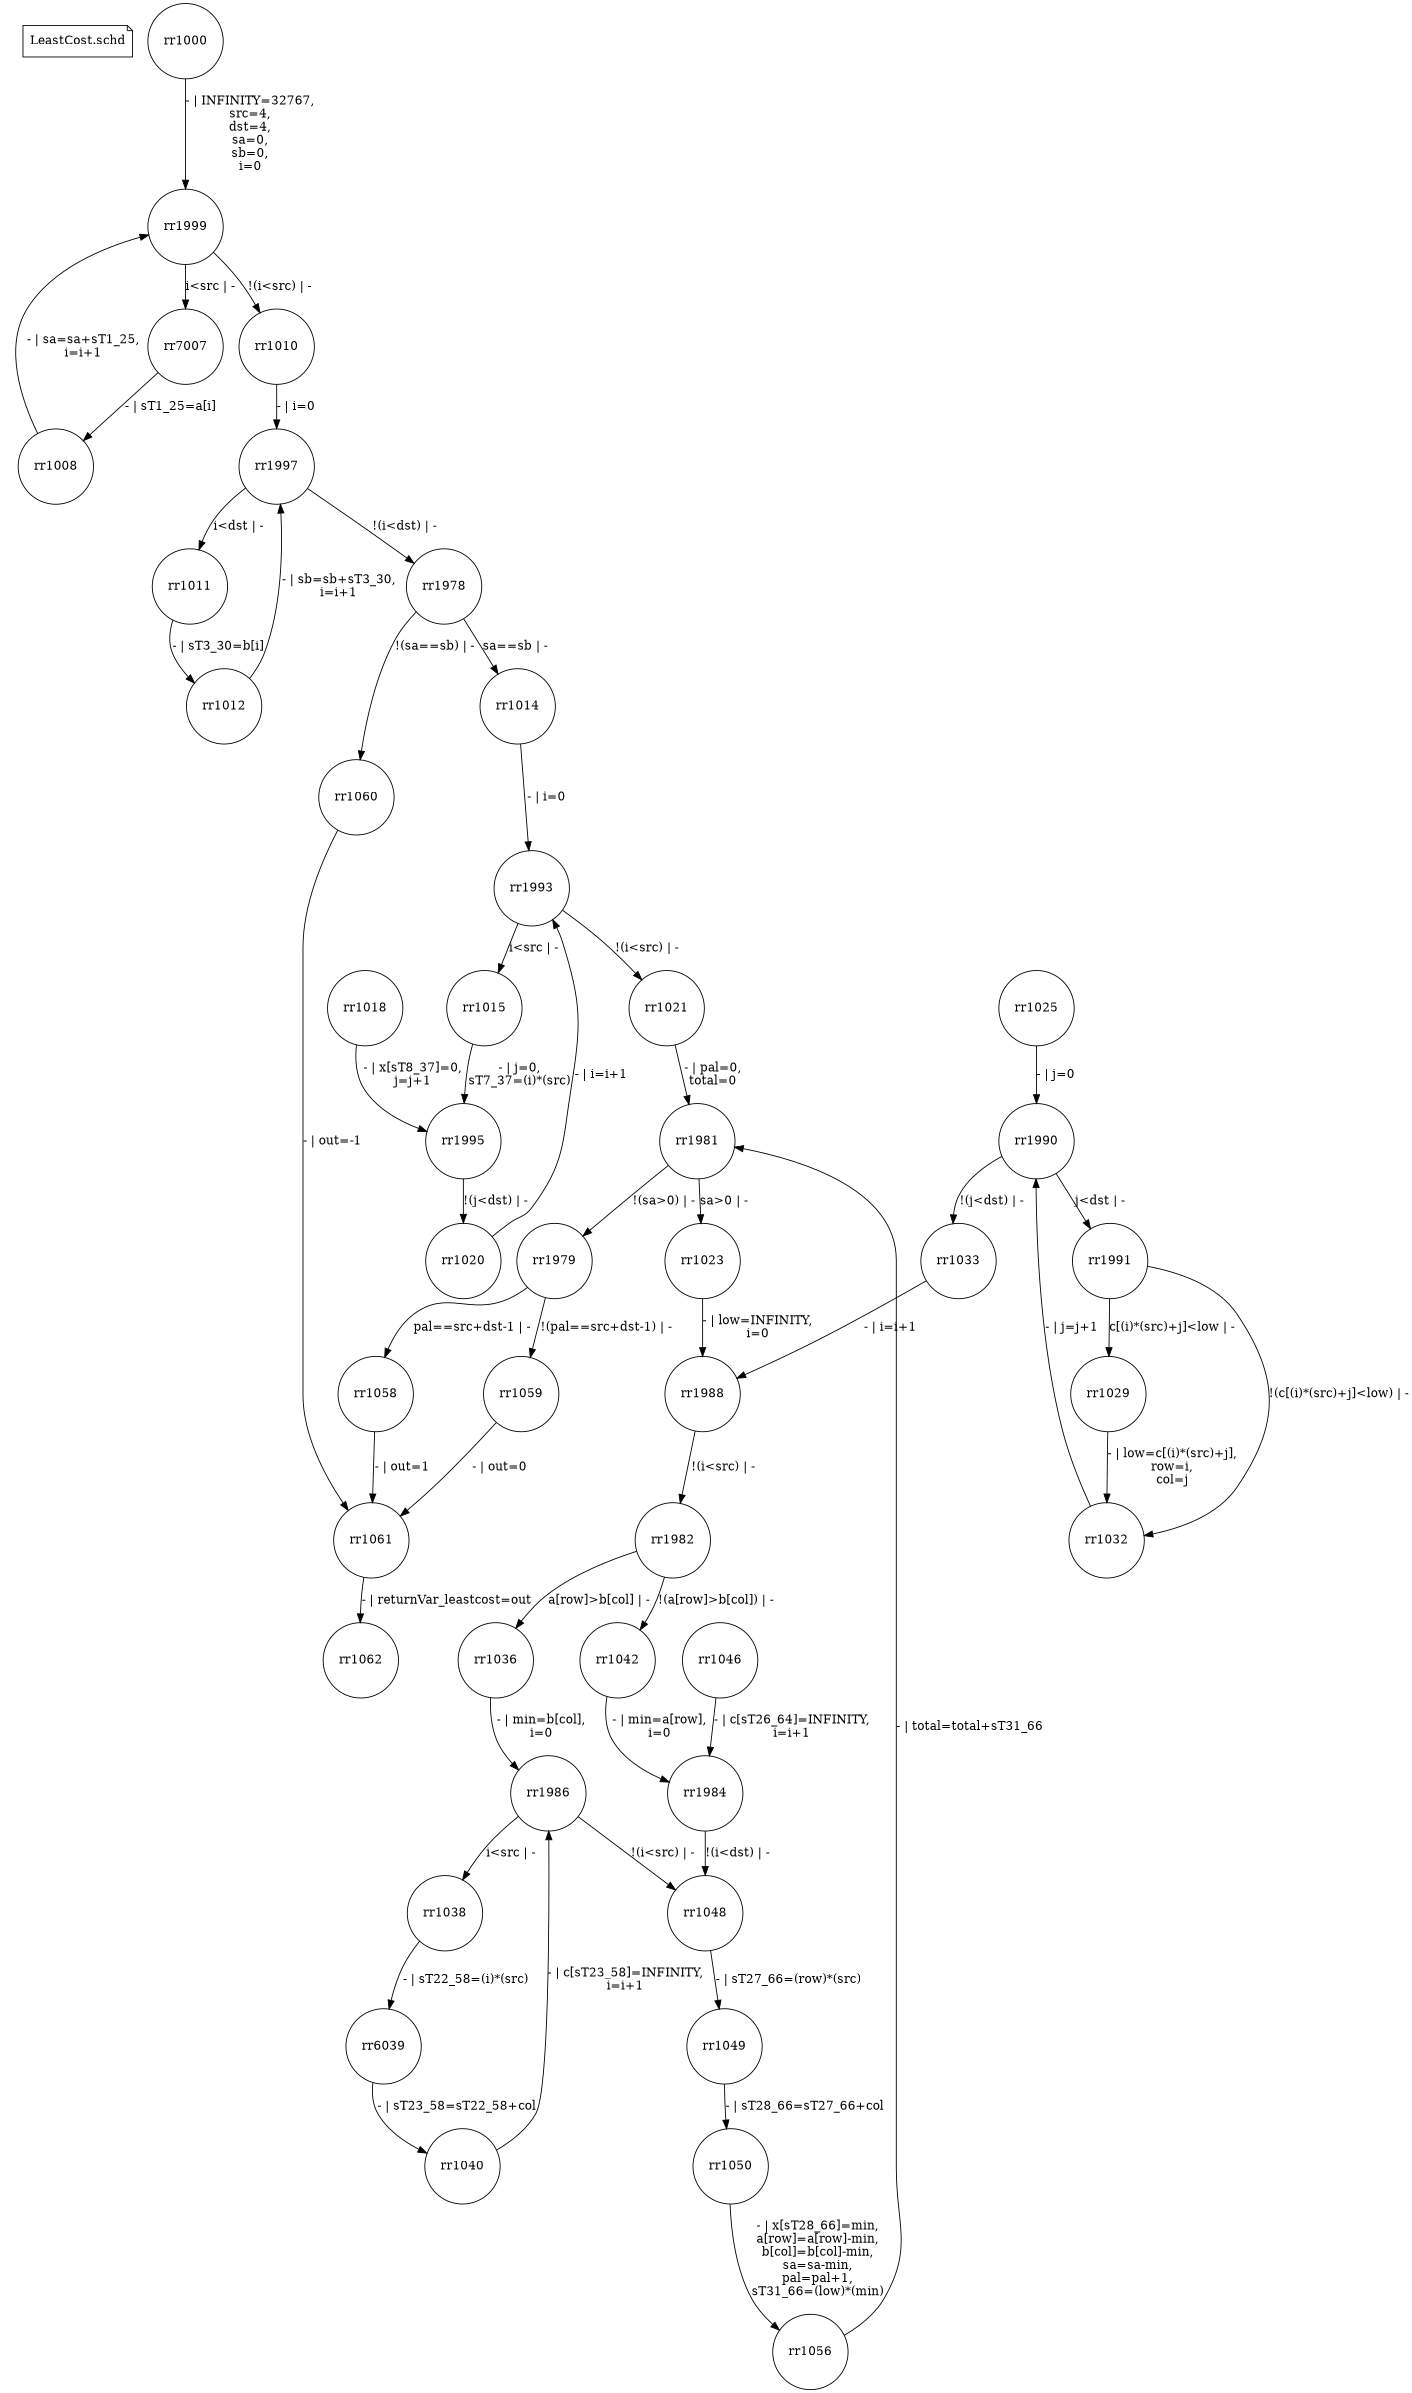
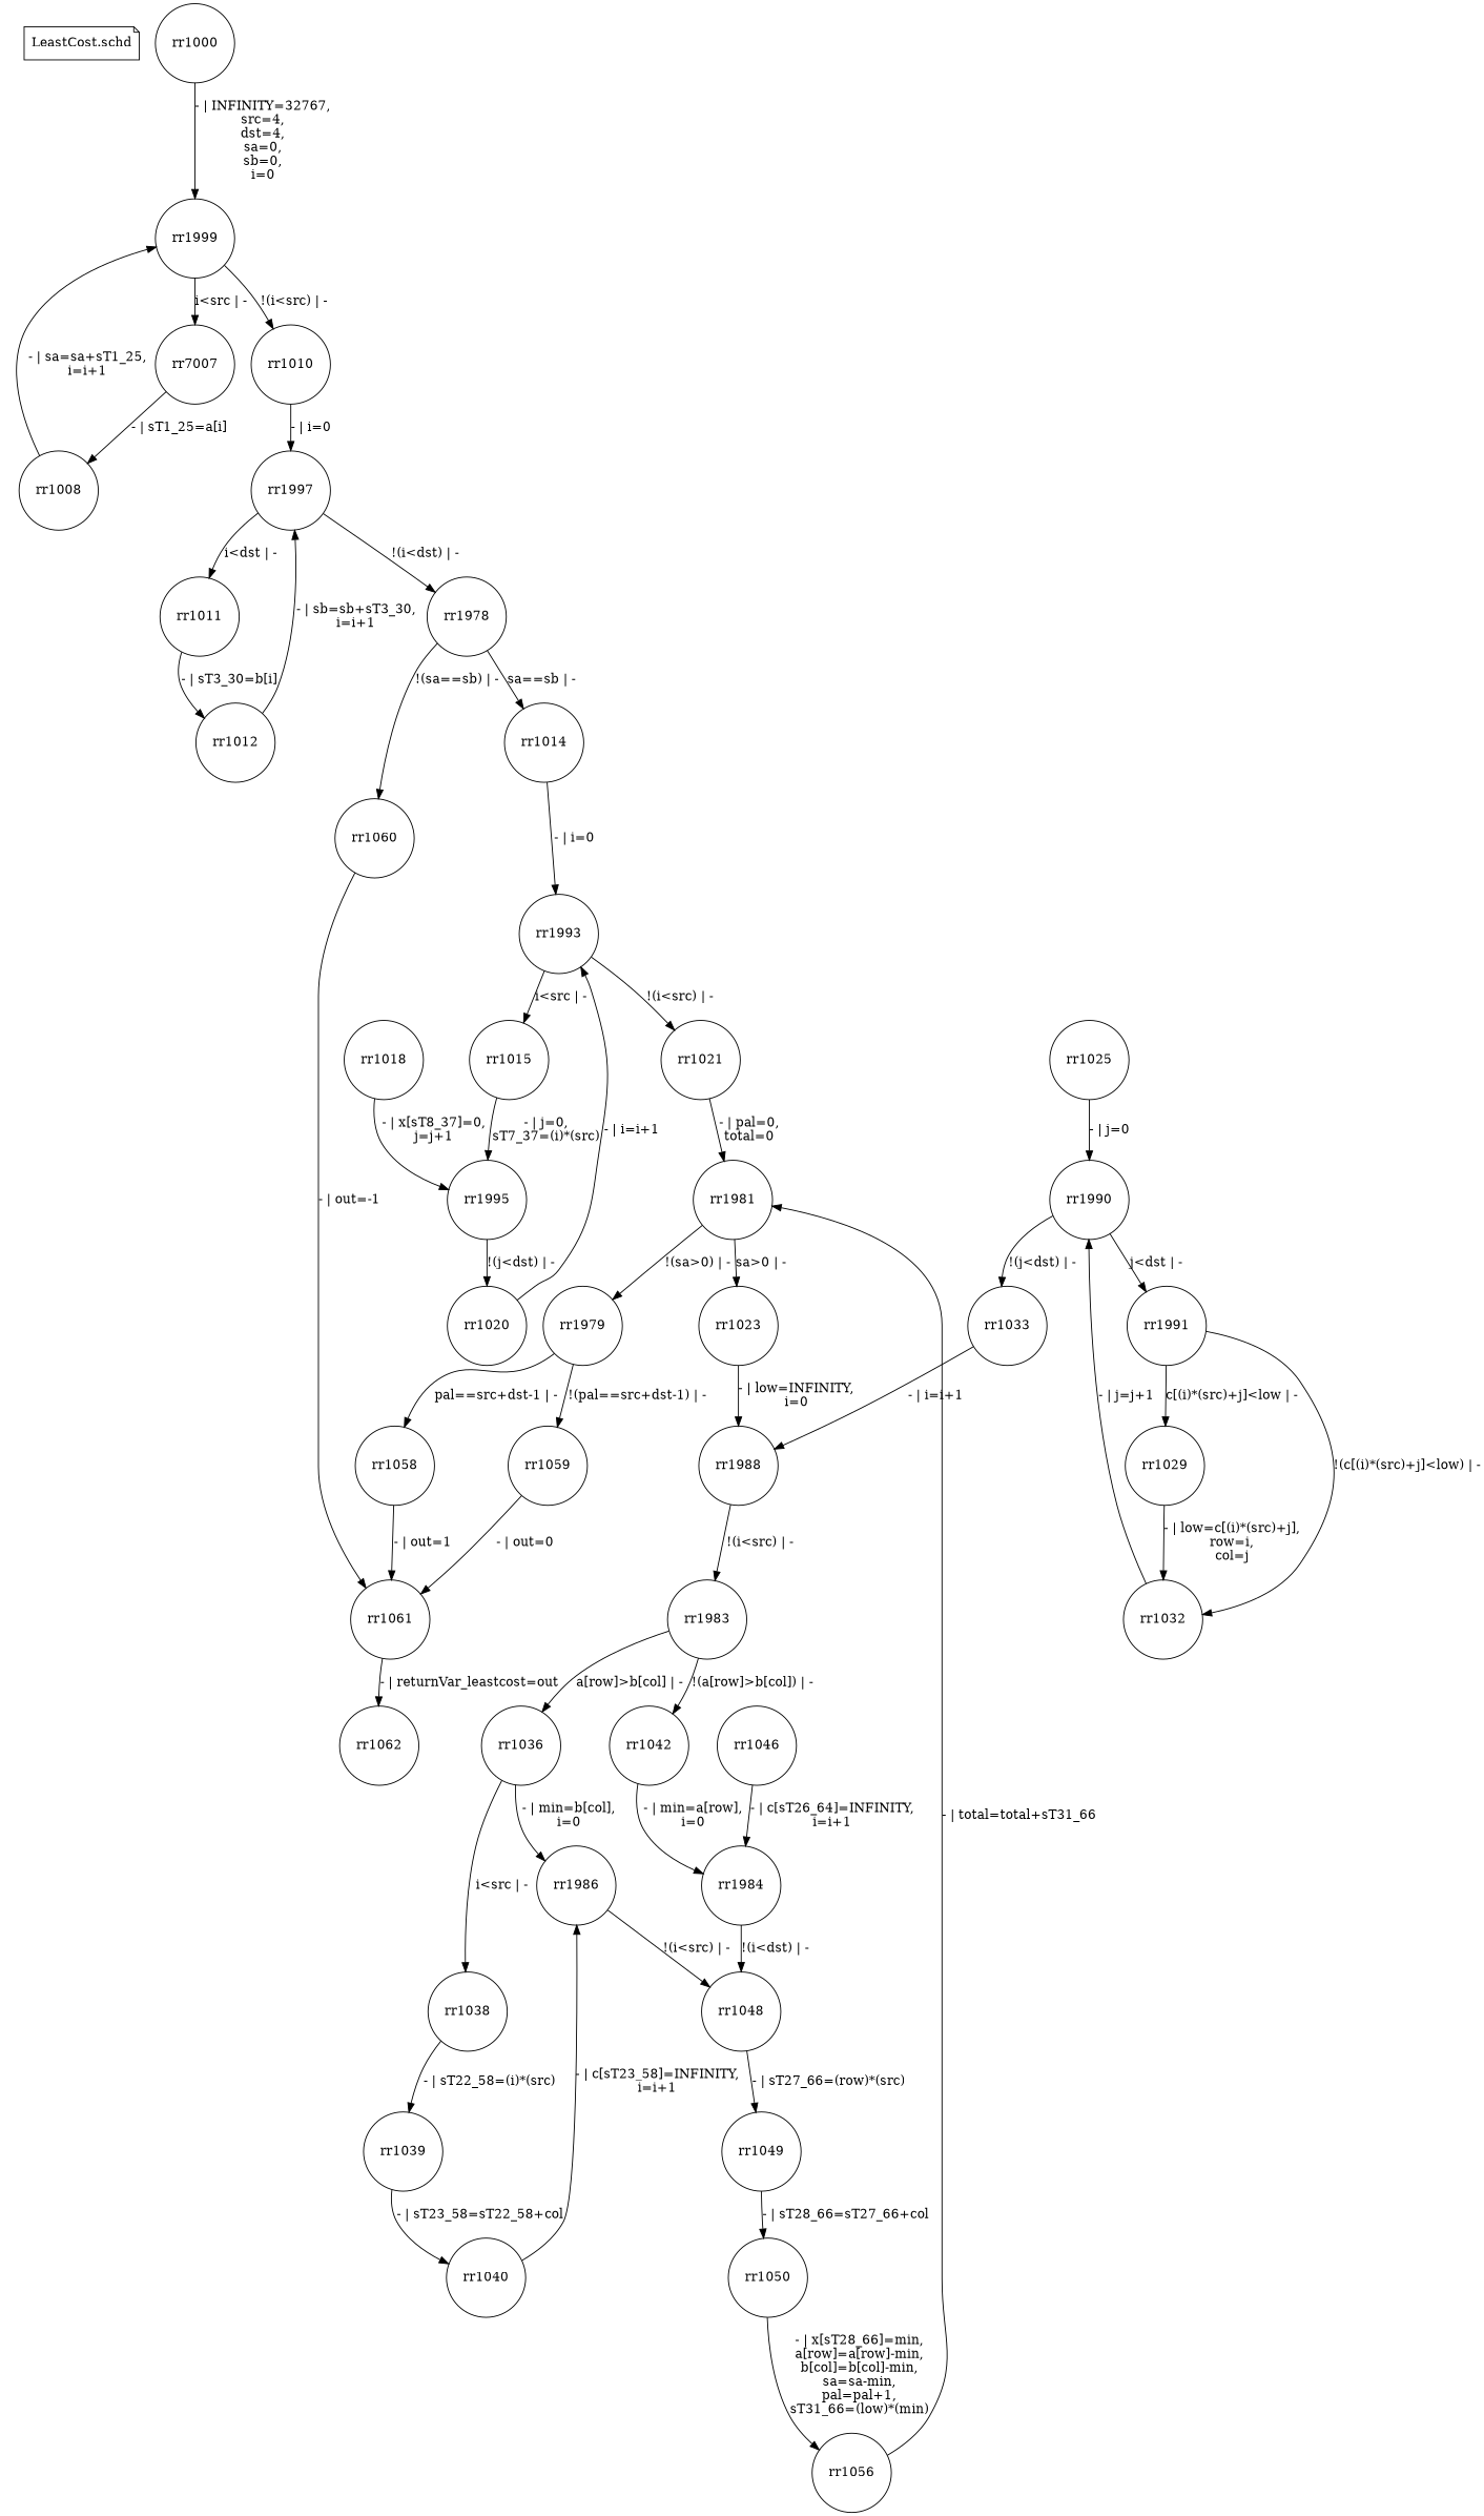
  digraph {
    node [shape=circle]
    "LeastCost.schd" [shape=note]
    rr1000
    rr1999
    n4 [label=rr7007]
    rr1010
    rr1008
    rr1997
    rr1011
    rr1978
    rr1012
    rr1014
    rr1060
    rr1993
    rr1015
    rr1021
    rr1995
    rr1981
    rr1020
    rr1018
    rr1023
    rr1979
    rr1988
    rr1058
    rr1059
-   rr1982
+   rr1982 [label=rr1983]
    rr1025
    rr1990
    rr1036
    rr1042
    rr1033
    rr1991
    rr1029
    rr1032
    rr1986
    rr1038
    rr1048
-   rr1039 [label=rr6039]
+   rr1039
    rr1049
    rr1040
    rr1984
    rr1046
    rr1050
    rr1056
    rr1061
    rr1062
    rr1000 -> rr1999 [label="- | INFINITY=32767,\nsrc=4,\ndst=4,\nsa=0,\nsb=0,\ni=0"]
    rr1999 -> n4 [label="i<src | -"]
    rr1999 -> rr1010 [label="!(i<src) | -"]
    n4 -> rr1008 [label="- | sT1_25=a[i]"]
    rr1010 -> rr1997 [label="- | i=0"]
    rr1008 -> rr1999 [label="- | sa=sa+sT1_25,\ni=i+1"]
    rr1997 -> rr1011 [label="i<dst | -"]
    rr1997 -> rr1978 [label="!(i<dst) | -"]
    rr1011 -> rr1012 [label="- | sT3_30=b[i]"]
    rr1978 -> rr1014 [label="sa==sb | -"]
    rr1978 -> rr1060 [label="!(sa==sb) | -"]
    rr1012 -> rr1997 [label="- | sb=sb+sT3_30,\ni=i+1"]
    rr1014 -> rr1993 [label="- | i=0"]
    rr1060 -> rr1061 [label="- | out=-1"]
    rr1993 -> rr1015 [label="i<src | -"]
    rr1993 -> rr1021 [label="!(i<src) | -"]
    rr1015 -> rr1995 [label="- | j=0,\nsT7_37=(i)*(src)"]
    rr1021 -> rr1981 [label="- | pal=0,\ntotal=0"]
    rr1995 -> rr1020 [label="!(j<dst) | -"]
    rr1981 -> rr1023 [label="sa>0 | -"]
    rr1981 -> rr1979 [label="!(sa>0) | -"]
    rr1020 -> rr1993 [label="- | i=i+1"]
    rr1018 -> rr1995 [label="- | x[sT8_37]=0,\nj=j+1"]
    rr1023 -> rr1988 [label="- | low=INFINITY,\ni=0"]
    rr1979 -> rr1058 [label="pal==src+dst-1 | -"]
    rr1979 -> rr1059 [label="!(pal==src+dst-1) | -"]
    rr1988 -> rr1982 [label="!(i<src) | -"]
    rr1058 -> rr1061 [label="- | out=1"]
    rr1059 -> rr1061 [label="- | out=0"]
    rr1982 -> rr1036 [label="a[row]>b[col] | -"]
    rr1982 -> rr1042 [label="!(a[row]>b[col]) | -"]
    rr1025 -> rr1990 [label="- | j=0"]
    rr1990 -> rr1033 [label="!(j<dst) | -"]
    rr1990 -> rr1991 [label="j<dst | -"]
    rr1036 -> rr1986 [label="- | min=b[col],\ni=0"]
    rr1042 -> rr1984 [label="- | min=a[row],\ni=0"]
    rr1033 -> rr1988 [label="- | i=i+1"]
    rr1991 -> rr1029 [label="c[(i)*(src)+j]<low | -"]
    rr1991 -> rr1032 [label="!(c[(i)*(src)+j]<low) | -"]
    rr1029 -> rr1032 [label="- | low=c[(i)*(src)+j],\nrow=i,\ncol=j"]
    rr1032 -> rr1990 [label="- | j=j+1"]
-   rr1986 -> rr1038 [label="i<src | -"]
+   rr1036 -> rr1038 [label="i<src | -"]
    rr1986 -> rr1048 [label="!(i<src) | -"]
    rr1038 -> rr1039 [label="- | sT22_58=(i)*(src)"]
    rr1048 -> rr1049 [label="- | sT27_66=(row)*(src)"]
    rr1039 -> rr1040 [label="- | sT23_58=sT22_58+col"]
    rr1049 -> rr1050 [label="- | sT28_66=sT27_66+col"]
    rr1040 -> rr1986 [label="- | c[sT23_58]=INFINITY,\ni=i+1"]
    rr1984 -> rr1048 [label="!(i<dst) | -"]
    rr1046 -> rr1984 [label="- | c[sT26_64]=INFINITY,\ni=i+1"]
    rr1050 -> rr1056 [label="- | x[sT28_66]=min,\na[row]=a[row]-min,\nb[col]=b[col]-min,\nsa=sa-min,\npal=pal+1,\nsT31_66=(low)*(min)"]
    rr1056 -> rr1981 [label="- | total=total+sT31_66"]
    rr1061 -> rr1062 [label="- | returnVar_leastcost=out"]
  }
